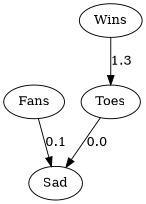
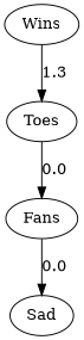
  digraph {
    rankdir=TB
    splines=false
    n1 [label=Toes]
    n2 [label=Sad]
    n3 [label=Wins]
    n4 [label=Fans]
-   n1 -> n2 [label=0.0]
+   n1 -> n4 [label=0.0]
    n3 -> n1 [label=1.3]
-   n4 -> n2 [label=0.1]
+   n4 -> n2 [label=0.0]
  }
